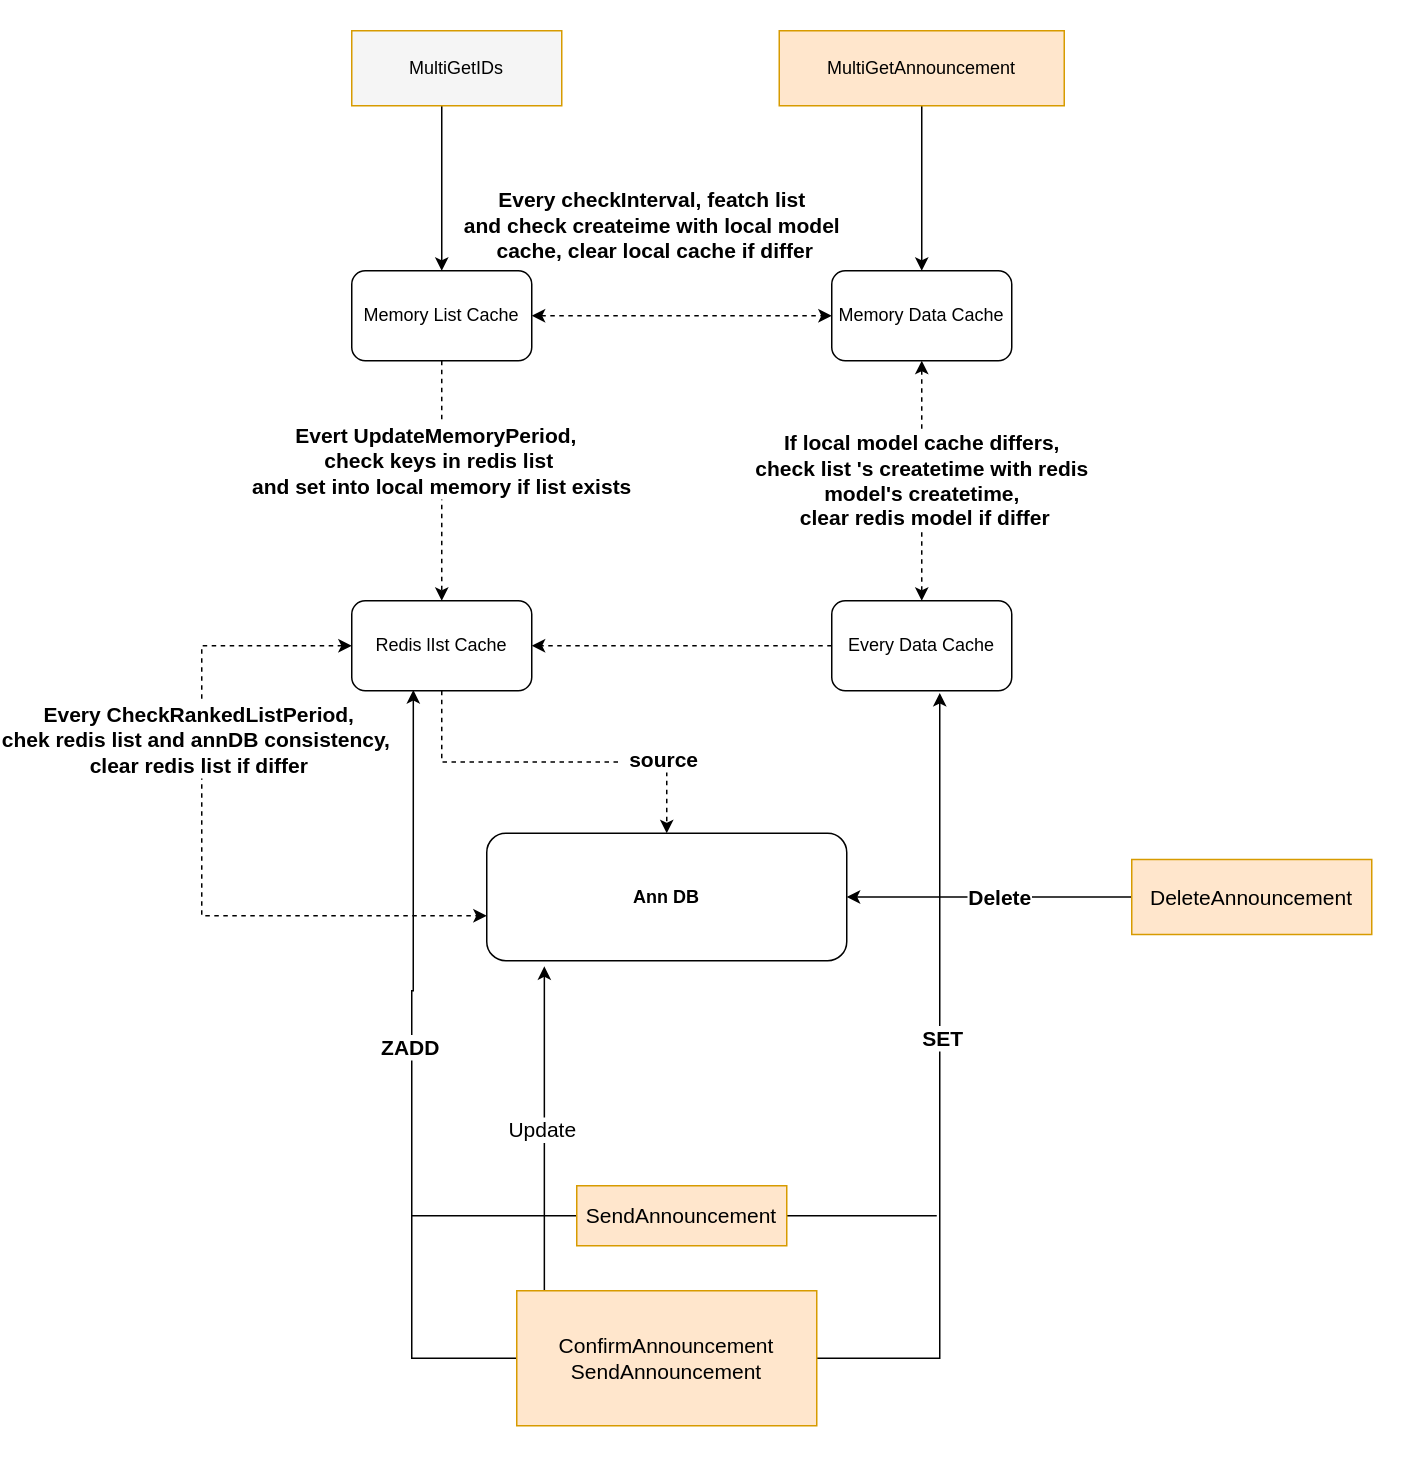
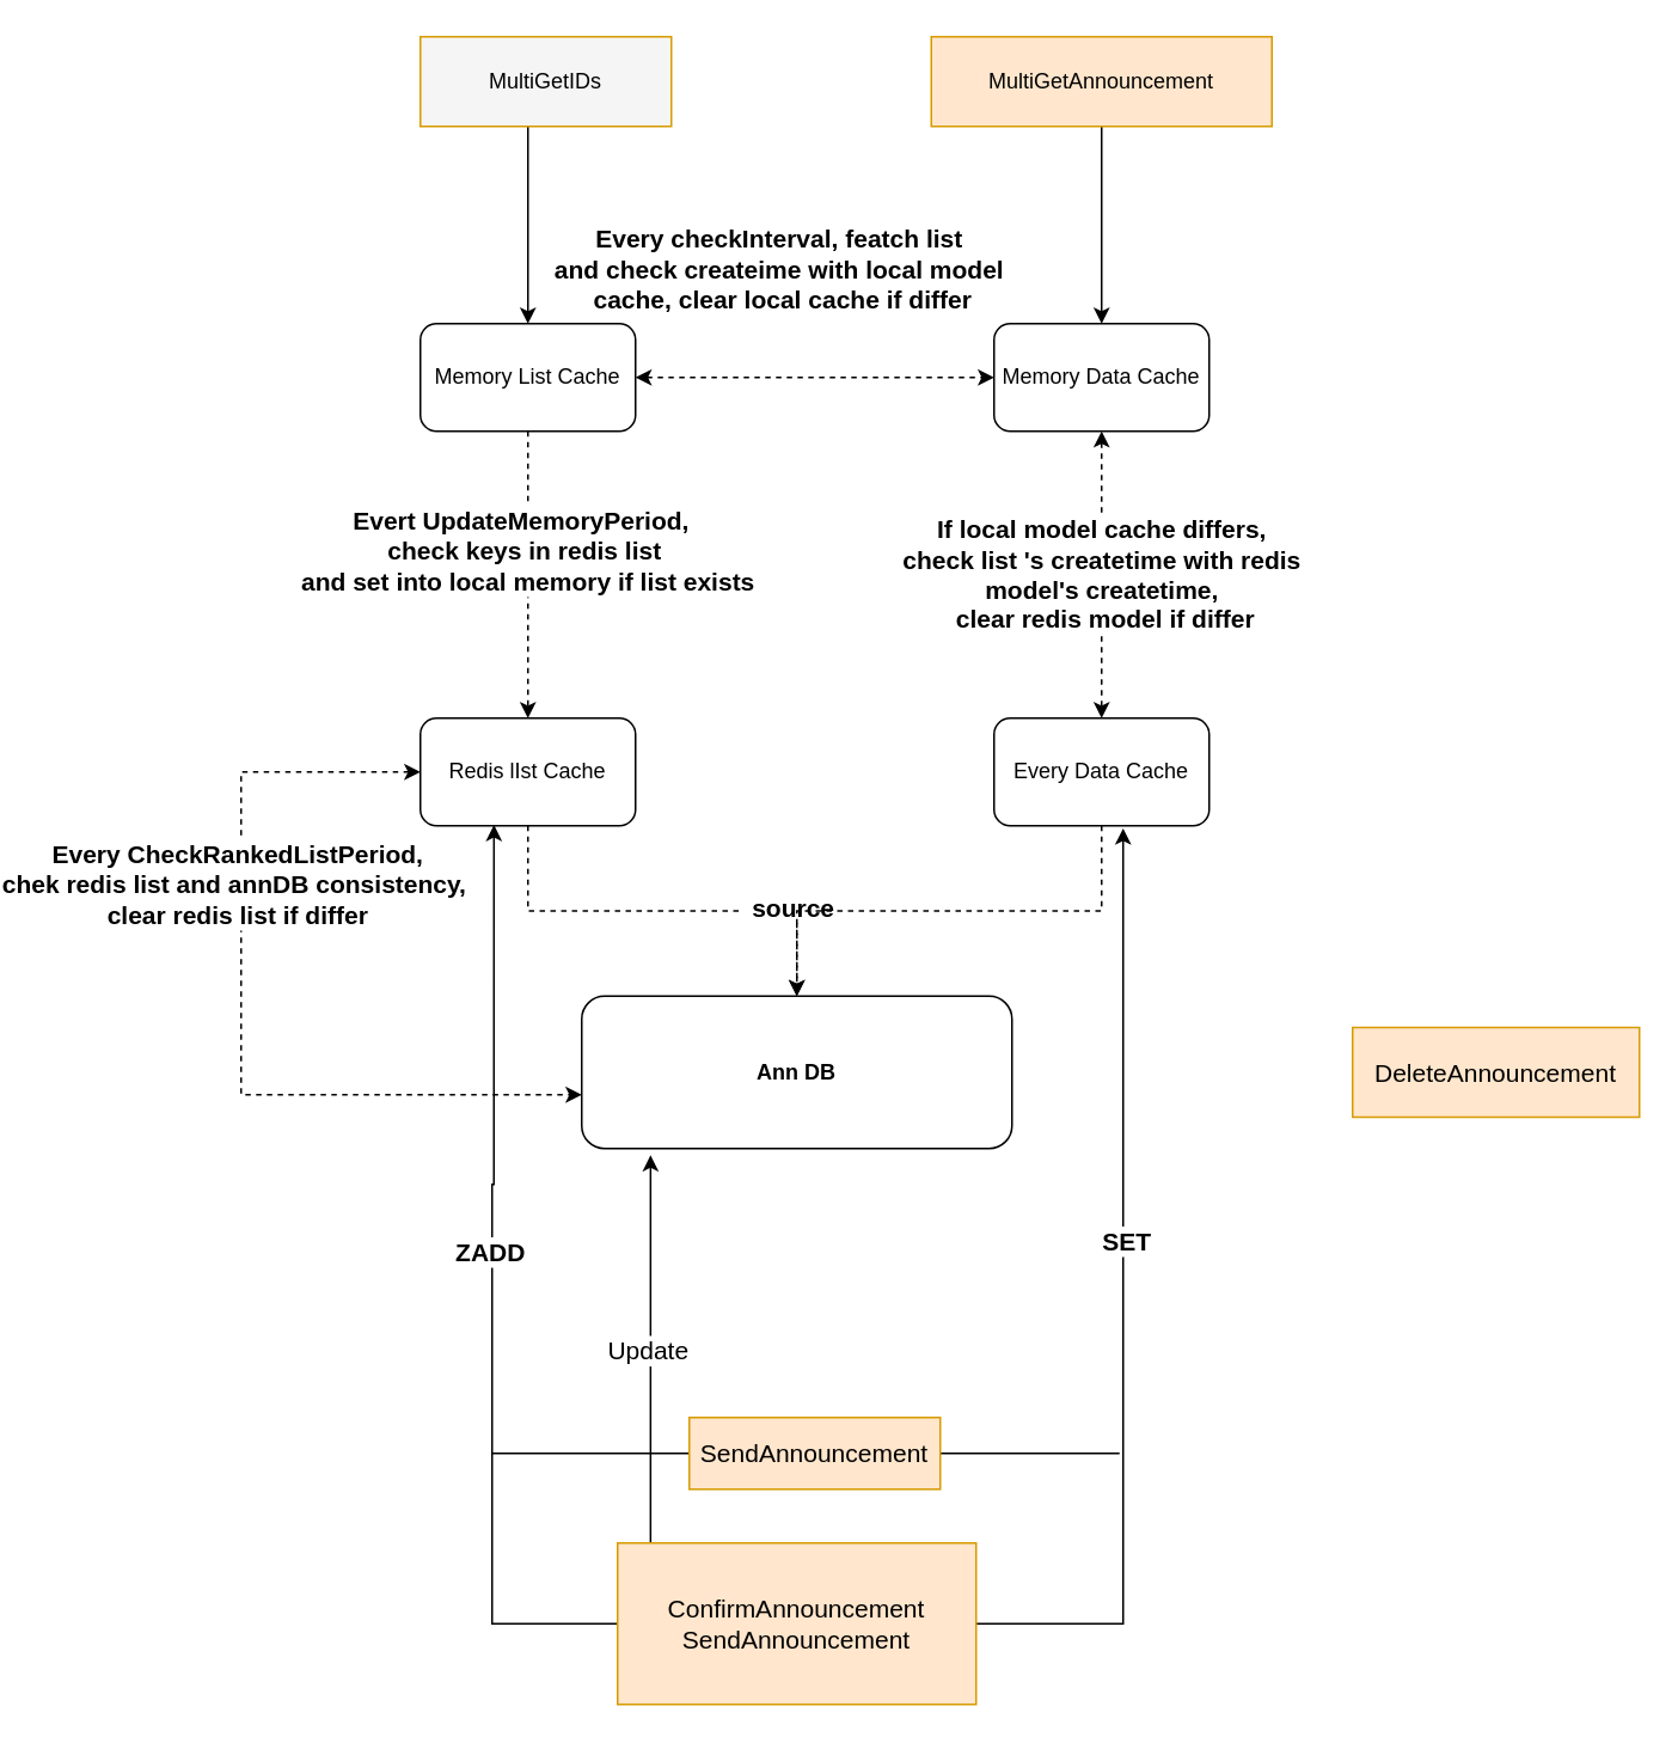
  <mxCell id="0" />
  <mxCell id="1" parent="0" />
  <mxCell id="2" value="" style="edgeStyle=orthogonalEdgeStyle;rounded=0;orthogonalLoop=1;jettySize=auto;html=1;dashed=1;" edge="1" parent="1" source="5" target="10"><mxGeometry relative="1" as="geometry" /></mxCell>
  <mxCell id="3" value="&lt;font style=&quot;font-size: 14px;&quot;&gt;&lt;b&gt;Evert UpdateMemoryPeriod,&amp;nbsp;&lt;br&gt;check keys in redis list&lt;br&gt;&amp;nbsp;and set into local memory if list exists&lt;/b&gt;&lt;/font&gt;" style="edgeLabel;html=1;align=center;verticalAlign=middle;resizable=0;points=[];" vertex="1" connectable="0" parent="2"><mxGeometry x="-0.181" y="-3" relative="1" as="geometry"><mxPoint as="offset" /></mxGeometry></mxCell>
  <mxCell id="4" value="" style="edgeStyle=orthogonalEdgeStyle;rounded=0;orthogonalLoop=1;jettySize=auto;html=1;dashed=1;startArrow=classic;startFill=1;" edge="1" parent="1" source="5" target="12"><mxGeometry relative="1" as="geometry" /></mxCell>
  <mxCell id="5" value="Memory List Cache" style="rounded=1;whiteSpace=wrap;html=1;" vertex="1" parent="1"><mxGeometry x="120" y="180" width="120" height="60" as="geometry" /></mxCell>
  <mxCell id="6" style="edgeStyle=orthogonalEdgeStyle;rounded=0;orthogonalLoop=1;jettySize=auto;html=1;dashed=1;fontSize=14;startArrow=none;startFill=0;" edge="1" parent="1" source="10" target="15"><mxGeometry relative="1" as="geometry" /></mxCell>
  <mxCell id="7" value="&lt;b&gt;&amp;nbsp; source&lt;/b&gt;" style="edgeLabel;html=1;align=center;verticalAlign=middle;resizable=0;points=[];fontSize=14;" vertex="1" connectable="0" parent="6"><mxGeometry x="0.563" y="3" relative="1" as="geometry"><mxPoint y="1" as="offset" /></mxGeometry></mxCell>
  <mxCell id="8" style="edgeStyle=orthogonalEdgeStyle;rounded=0;orthogonalLoop=1;jettySize=auto;html=1;fontSize=14;startArrow=classic;startFill=1;entryX=0;entryY=0.647;entryDx=0;entryDy=0;entryPerimeter=0;dashed=1;" edge="1" parent="1" source="10" target="15"><mxGeometry relative="1" as="geometry"><mxPoint x="70" y="610" as="targetPoint" /><Array as="points"><mxPoint x="20" y="430" /><mxPoint x="20" y="610" /></Array></mxGeometry></mxCell>
  <mxCell id="9" value="&lt;b&gt;Every CheckRankedListPeriod,&lt;br&gt;chek redis list and annDB consistency,&amp;nbsp;&lt;br&gt;clear redis list if differ&lt;/b&gt;" style="edgeLabel;html=1;align=center;verticalAlign=middle;resizable=0;points=[];fontSize=14;" vertex="1" connectable="0" parent="8"><mxGeometry x="-0.309" y="-3" relative="1" as="geometry"><mxPoint as="offset" /></mxGeometry></mxCell>
  <mxCell id="10" value="Redis lIst Cache" style="rounded=1;whiteSpace=wrap;html=1;" vertex="1" parent="1"><mxGeometry x="120" y="400" width="120" height="60" as="geometry" /></mxCell>
  <mxCell id="11" value="&lt;b&gt;If local model cache differs,&lt;br&gt;check list 's createtime with redis &lt;br&gt;model's createtime,&lt;br&gt;&amp;nbsp;clear redis model if differ&lt;/b&gt;" style="edgeStyle=orthogonalEdgeStyle;rounded=0;orthogonalLoop=1;jettySize=auto;html=1;dashed=1;fontSize=14;startArrow=classic;startFill=1;" edge="1" parent="1" source="12" target="14"><mxGeometry relative="1" as="geometry" /></mxCell>
  <mxCell id="12" value="Memory Data Cache" style="rounded=1;whiteSpace=wrap;html=1;" vertex="1" parent="1"><mxGeometry x="440" y="180" width="120" height="60" as="geometry" /></mxCell>
- <mxCell id="13" style="edgeStyle=orthogonalEdgeStyle;rounded=0;orthogonalLoop=1;jettySize=auto;html=1;dashed=1;fontSize=14;startArrow=none;startFill=0;" edge="1" parent="1" source="14" target="10"><mxGeometry relative="1" as="geometry" /></mxCell>
+ <mxCell id="13" style="edgeStyle=orthogonalEdgeStyle;rounded=0;orthogonalLoop=1;jettySize=auto;html=1;dashed=1;fontSize=14;startArrow=none;startFill=0;" edge="1" parent="1" source="14" target="15"><mxGeometry relative="1" as="geometry" /></mxCell>
  <mxCell id="14" value="Every Data Cache" style="rounded=1;whiteSpace=wrap;html=1;" vertex="1" parent="1"><mxGeometry x="440" y="400" width="120" height="60" as="geometry" /></mxCell>
  <mxCell id="15" value="&lt;b&gt;Ann DB&lt;/b&gt;" style="rounded=1;whiteSpace=wrap;html=1;" vertex="1" parent="1"><mxGeometry x="210" y="555" width="240" height="85" as="geometry" /></mxCell>
  <mxCell id="16" style="edgeStyle=orthogonalEdgeStyle;rounded=0;orthogonalLoop=1;jettySize=auto;html=1;entryX=0.5;entryY=0;entryDx=0;entryDy=0;fontSize=14;startArrow=none;startFill=0;endArrow=classic;endFill=1;" edge="1" parent="1" source="17" target="5"><mxGeometry relative="1" as="geometry"><Array as="points"><mxPoint x="180" y="100" /><mxPoint x="180" y="100" /></Array></mxGeometry></mxCell>
  <mxCell id="17" value="MultiGetIDs" style="rounded=0;whiteSpace=wrap;html=1;fillColor=#f5f5f5;strokeColor=#d79b00;" vertex="1" parent="1"><mxGeometry x="120" y="20" width="140" height="50" as="geometry" /></mxCell>
  <mxCell id="18" style="edgeStyle=orthogonalEdgeStyle;rounded=0;orthogonalLoop=1;jettySize=auto;html=1;" edge="1" parent="1" source="19" target="12"><mxGeometry relative="1" as="geometry" /></mxCell>
  <mxCell id="19" value="MultiGetAnnouncement" style="rounded=0;whiteSpace=wrap;html=1;fillColor=#ffe6cc;strokeColor=#d79b00;" vertex="1" parent="1"><mxGeometry x="405" y="20" width="190" height="50" as="geometry" /></mxCell>
  <mxCell id="20" value="&lt;font style=&quot;font-size: 14px;&quot;&gt;&lt;b&gt;Every checkInterval, featch list &lt;br&gt;and check createime with local model&lt;br&gt;&amp;nbsp;cache, clear local cache if differ&lt;/b&gt;&lt;/font&gt;" style="text;html=1;align=center;verticalAlign=middle;resizable=0;points=[];autosize=1;strokeColor=none;fillColor=none;" vertex="1" parent="1"><mxGeometry x="185" y="120" width="270" height="60" as="geometry" /></mxCell>
  <mxCell id="21" style="edgeStyle=orthogonalEdgeStyle;rounded=0;orthogonalLoop=1;jettySize=auto;html=1;fontSize=14;startArrow=none;startFill=0;entryX=0.6;entryY=1.025;entryDx=0;entryDy=0;entryPerimeter=0;" edge="1" parent="1" source="27" target="14"><mxGeometry relative="1" as="geometry"><mxPoint x="510" y="520" as="targetPoint" /></mxGeometry></mxCell>
  <mxCell id="22" value="&lt;b&gt;SET&lt;/b&gt;" style="edgeLabel;html=1;align=center;verticalAlign=middle;resizable=0;points=[];fontSize=14;" vertex="1" connectable="0" parent="21"><mxGeometry x="0.127" y="-1" relative="1" as="geometry"><mxPoint as="offset" /></mxGeometry></mxCell>
  <mxCell id="23" style="edgeStyle=orthogonalEdgeStyle;rounded=0;orthogonalLoop=1;jettySize=auto;html=1;fontSize=14;startArrow=none;startFill=0;entryX=0.342;entryY=0.992;entryDx=0;entryDy=0;entryPerimeter=0;" edge="1" parent="1" source="27" target="10"><mxGeometry relative="1" as="geometry"><mxPoint x="160" y="580" as="targetPoint" /><Array as="points"><mxPoint x="160" y="905" /><mxPoint x="160" y="660" /><mxPoint x="161" y="660" /></Array></mxGeometry></mxCell>
  <mxCell id="24" value="&lt;b&gt;ZADD&lt;/b&gt;" style="edgeLabel;html=1;align=center;verticalAlign=middle;resizable=0;points=[];fontSize=14;" vertex="1" connectable="0" parent="23"><mxGeometry x="0.079" y="2" relative="1" as="geometry"><mxPoint y="1" as="offset" /></mxGeometry></mxCell>
  <mxCell id="25" style="edgeStyle=orthogonalEdgeStyle;rounded=0;orthogonalLoop=1;jettySize=auto;html=1;entryX=0.16;entryY=1.044;entryDx=0;entryDy=0;entryPerimeter=0;fontSize=14;startArrow=none;startFill=0;" edge="1" parent="1" source="27" target="15"><mxGeometry relative="1" as="geometry"><Array as="points"><mxPoint x="248" y="750" /></Array></mxGeometry></mxCell>
  <mxCell id="26" value="Update" style="edgeLabel;html=1;align=center;verticalAlign=middle;resizable=0;points=[];fontSize=14;" vertex="1" connectable="0" parent="25"><mxGeometry x="-0.0" y="2" relative="1" as="geometry"><mxPoint as="offset" /></mxGeometry></mxCell>
  <mxCell id="27" value="ConfirmAnnouncement&lt;br&gt;SendAnnouncement" style="rounded=0;whiteSpace=wrap;html=1;fontSize=14;fillColor=#ffe6cc;strokeColor=#d79b00;" vertex="1" parent="1"><mxGeometry x="230" y="860" width="200" height="90" as="geometry" /></mxCell>
  <mxCell id="28" style="edgeStyle=orthogonalEdgeStyle;rounded=0;orthogonalLoop=1;jettySize=auto;html=1;fontSize=14;startArrow=none;startFill=0;endArrow=none;endFill=0;" edge="1" parent="1" source="30"><mxGeometry relative="1" as="geometry"><mxPoint x="160" y="810" as="targetPoint" /></mxGeometry></mxCell>
  <mxCell id="29" style="edgeStyle=orthogonalEdgeStyle;rounded=0;orthogonalLoop=1;jettySize=auto;html=1;fontSize=14;startArrow=none;startFill=0;endArrow=none;endFill=0;" edge="1" parent="1" source="30"><mxGeometry relative="1" as="geometry"><mxPoint x="510" y="810" as="targetPoint" /></mxGeometry></mxCell>
  <mxCell id="30" value="SendAnnouncement" style="rounded=0;whiteSpace=wrap;html=1;fontSize=14;fillColor=#ffe6cc;strokeColor=#d79b00;" vertex="1" parent="1"><mxGeometry x="270" y="790" width="140" height="40" as="geometry" /></mxCell>
- <mxCell id="31" style="edgeStyle=orthogonalEdgeStyle;rounded=0;orthogonalLoop=1;jettySize=auto;html=1;fontSize=14;startArrow=none;startFill=0;" edge="1" parent="1" source="33" target="15"><mxGeometry relative="1" as="geometry" /></mxCell>
- <mxCell id="32" value="&lt;b&gt;Delete&lt;/b&gt;" style="edgeLabel;html=1;align=center;verticalAlign=middle;resizable=0;points=[];fontSize=14;" vertex="1" connectable="0" parent="31"><mxGeometry x="-0.063" relative="1" as="geometry"><mxPoint as="offset" /></mxGeometry></mxCell>
  <mxCell id="33" value="DeleteAnnouncement" style="rounded=0;whiteSpace=wrap;html=1;fontSize=14;fillColor=#ffe6cc;strokeColor=#d79b00;" vertex="1" parent="1"><mxGeometry x="640" y="572.5" width="160" height="50" as="geometry" /></mxCell>
